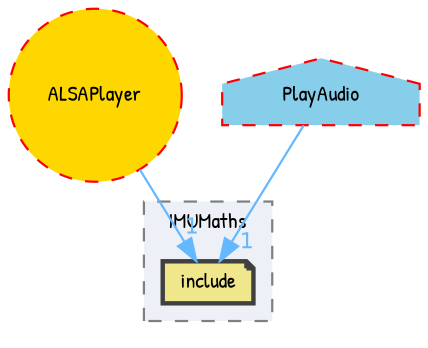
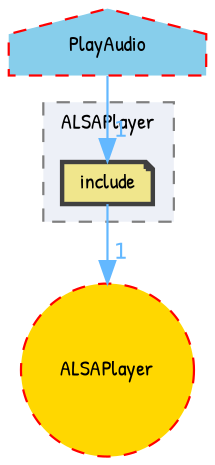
  digraph {
    compound=true
    fontname="Patrick Hand"
    node [color=red fontname="Patrick Hand" fontsize=10 style="filled,dashed"]
    edge [color=steelblue1 fontcolor=steelblue1 fontname="Patrick Hand" fontsize=10 headlabel=1 labeldistance=1.5 labelfontname=Helvetica labelfontsize=10]
    n1 [color=grey25 fillcolor=khaki height=0.2 label=include shape=note style="filled,bold" width=0.4]
    n2 [fillcolor=gold height=0.2 label=ALSAPlayer shape=circle width=0.4]
    n3 [fillcolor=skyblue height=0.2 label=PlayAudio shape=house width=0.4]
    subgraph cluster_1 {
      bgcolor="#edf0f7"
      fontsize=10
-     label=IMUMaths
+     label=ALSAPlayer
      pencolor=grey50
      style="filled,dashed"
      n1
    }
-   n2 -> n1
+   n1 -> n2
    n3 -> n1
  }
